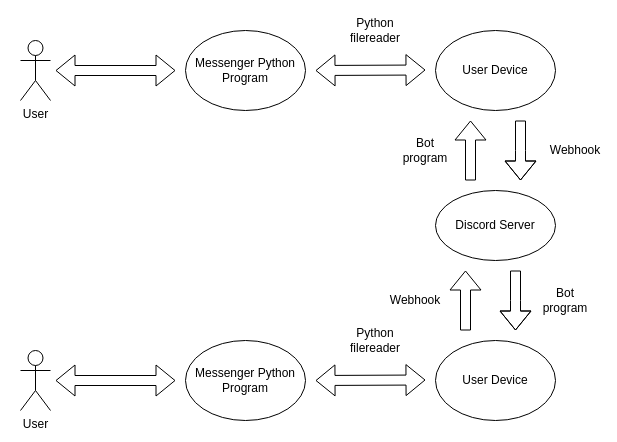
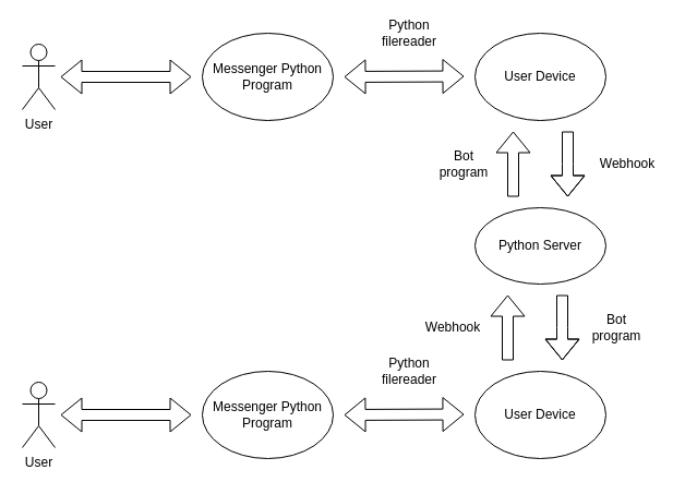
  <mxCell id="0" />
  <mxCell id="1" parent="0" />
  <mxCell id="2" value="User" style="shape=umlActor;verticalLabelPosition=bottom;verticalAlign=top;html=1;outlineConnect=0;" vertex="1" parent="1"><mxGeometry x="20" y="350" width="30" height="60" as="geometry" /></mxCell>
  <mxCell id="3" value="" style="shape=flexArrow;endArrow=classic;startArrow=classic;html=1;" edge="1" parent="1"><mxGeometry width="100" height="100" relative="1" as="geometry"><mxPoint x="55" y="380" as="sourcePoint" /><mxPoint x="175" y="380" as="targetPoint" /><Array as="points" /></mxGeometry></mxCell>
  <mxCell id="4" value="Messenger Python Program" style="ellipse;whiteSpace=wrap;html=1;" vertex="1" parent="1"><mxGeometry x="185" y="340" width="120" height="80" as="geometry" /></mxCell>
- <mxCell id="5" value="Discord Server" style="ellipse;whiteSpace=wrap;html=1;" vertex="1" parent="1"><mxGeometry x="435" y="190" width="120" height="70" as="geometry" /></mxCell>
+ <mxCell id="5" value="Python Server" style="ellipse;whiteSpace=wrap;html=1;" vertex="1" parent="1"><mxGeometry x="435" y="190" width="120" height="70" as="geometry" /></mxCell>
  <mxCell id="6" value="Webhook" style="text;html=1;strokeColor=none;fillColor=none;align=center;verticalAlign=middle;whiteSpace=wrap;rounded=0;" vertex="1" parent="1"><mxGeometry x="395" y="290" width="40" height="20" as="geometry" /></mxCell>
  <mxCell id="7" value="User Device" style="ellipse;whiteSpace=wrap;html=1;" vertex="1" parent="1"><mxGeometry x="435" y="30" width="120" height="80" as="geometry" /></mxCell>
  <mxCell id="8" value="Bot program" style="text;html=1;strokeColor=none;fillColor=none;align=center;verticalAlign=middle;whiteSpace=wrap;rounded=0;" vertex="1" parent="1"><mxGeometry x="545" y="290" width="40" height="20" as="geometry" /></mxCell>
  <mxCell id="9" value="User" style="shape=umlActor;verticalLabelPosition=bottom;verticalAlign=top;html=1;outlineConnect=0;" vertex="1" parent="1"><mxGeometry x="20" y="40" width="30" height="60" as="geometry" /></mxCell>
  <mxCell id="10" value="" style="shape=flexArrow;endArrow=classic;startArrow=classic;html=1;" edge="1" parent="1"><mxGeometry width="100" height="100" relative="1" as="geometry"><mxPoint x="55" y="70" as="sourcePoint" /><mxPoint x="175" y="70" as="targetPoint" /><Array as="points" /></mxGeometry></mxCell>
  <mxCell id="11" value="Messenger Python Program" style="ellipse;whiteSpace=wrap;html=1;" vertex="1" parent="1"><mxGeometry x="185" y="30" width="120" height="80" as="geometry" /></mxCell>
  <mxCell id="12" value="Python filereader" style="text;html=1;strokeColor=none;fillColor=none;align=center;verticalAlign=middle;whiteSpace=wrap;rounded=0;" vertex="1" parent="1"><mxGeometry x="355" y="20" width="40" height="20" as="geometry" /></mxCell>
  <mxCell id="13" value="User Device" style="ellipse;whiteSpace=wrap;html=1;" vertex="1" parent="1"><mxGeometry x="435" y="340" width="120" height="80" as="geometry" /></mxCell>
  <mxCell id="14" value="" style="shape=flexArrow;endArrow=classic;startArrow=classic;html=1;" edge="1" parent="1"><mxGeometry width="100" height="100" relative="1" as="geometry"><mxPoint x="315" y="70" as="sourcePoint" /><mxPoint x="425" y="69.5" as="targetPoint" /><Array as="points" /></mxGeometry></mxCell>
  <mxCell id="15" value="" style="shape=flexArrow;endArrow=classic;startArrow=classic;html=1;" edge="1" parent="1"><mxGeometry width="100" height="100" relative="1" as="geometry"><mxPoint x="315" y="380" as="sourcePoint" /><mxPoint x="425" y="379.5" as="targetPoint" /><Array as="points" /></mxGeometry></mxCell>
  <mxCell id="16" value="Python filereader" style="text;html=1;strokeColor=none;fillColor=none;align=center;verticalAlign=middle;whiteSpace=wrap;rounded=0;" vertex="1" parent="1"><mxGeometry x="355" y="330" width="40" height="20" as="geometry" /></mxCell>
  <mxCell id="17" value="" style="shape=flexArrow;endArrow=classic;html=1;" edge="1" parent="1"><mxGeometry width="50" height="50" relative="1" as="geometry"><mxPoint x="465" y="330" as="sourcePoint" /><mxPoint x="465" y="270" as="targetPoint" /></mxGeometry></mxCell>
  <mxCell id="18" value="" style="shape=flexArrow;endArrow=classic;html=1;" edge="1" parent="1"><mxGeometry width="50" height="50" relative="1" as="geometry"><mxPoint x="515" y="270" as="sourcePoint" /><mxPoint x="515" y="330" as="targetPoint" /><Array as="points"><mxPoint x="515" y="300" /></Array></mxGeometry></mxCell>
  <mxCell id="19" value="Webhook" style="text;html=1;strokeColor=none;fillColor=none;align=center;verticalAlign=middle;whiteSpace=wrap;rounded=0;" vertex="1" parent="1"><mxGeometry x="555" y="140" width="40" height="20" as="geometry" /></mxCell>
  <mxCell id="20" value="Bot program" style="text;html=1;strokeColor=none;fillColor=none;align=center;verticalAlign=middle;whiteSpace=wrap;rounded=0;" vertex="1" parent="1"><mxGeometry x="405" y="140" width="40" height="20" as="geometry" /></mxCell>
  <mxCell id="21" value="" style="shape=flexArrow;endArrow=classic;html=1;" edge="1" parent="1"><mxGeometry width="50" height="50" relative="1" as="geometry"><mxPoint x="470" y="180" as="sourcePoint" /><mxPoint x="470" y="120" as="targetPoint" /></mxGeometry></mxCell>
  <mxCell id="22" value="" style="shape=flexArrow;endArrow=classic;html=1;" edge="1" parent="1"><mxGeometry width="50" height="50" relative="1" as="geometry"><mxPoint x="520" y="120" as="sourcePoint" /><mxPoint x="520" y="180" as="targetPoint" /><Array as="points"><mxPoint x="520" y="150" /></Array></mxGeometry></mxCell>
